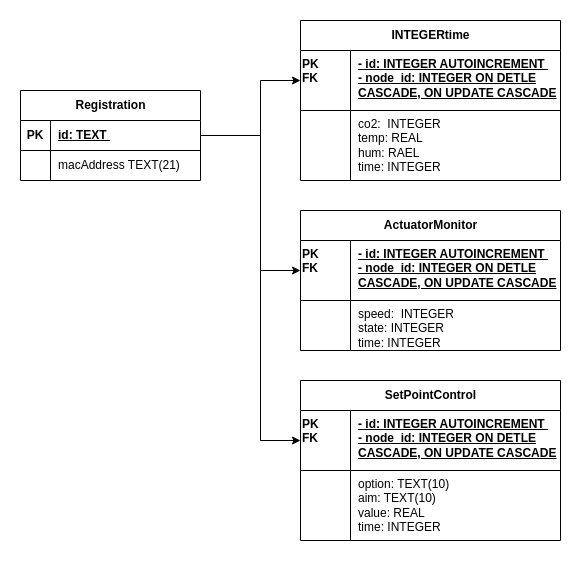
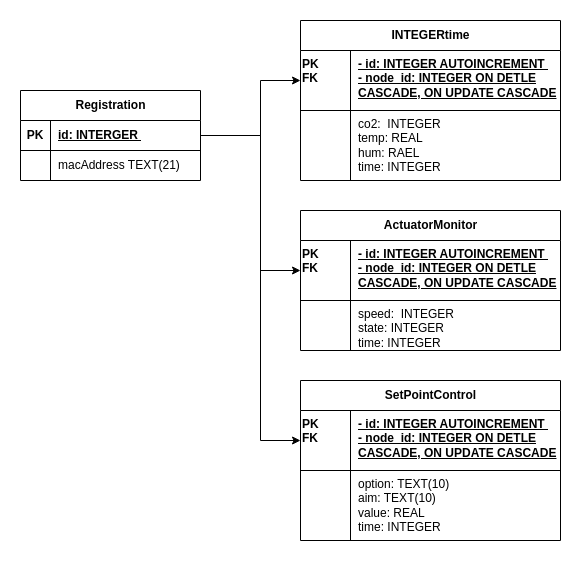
  <mxCell id="0" />
  <mxCell id="1" parent="0" />
  <mxCell id="2" value="Registration" style="shape=table;startSize=30;container=1;collapsible=1;childLayout=tableLayout;fixedRows=1;rowLines=0;fontStyle=1;align=center;resizeLast=1;html=1;" parent="1" vertex="1"><mxGeometry x="20" y="90" width="180" height="90" as="geometry" /></mxCell>
  <mxCell id="3" value="" style="shape=tableRow;horizontal=0;startSize=0;swimlaneHead=0;swimlaneBody=0;fillColor=none;collapsible=0;dropTarget=0;points=[[0,0.5],[1,0.5]];portConstraint=eastwest;top=0;left=0;right=0;bottom=1;" parent="2" vertex="1"><mxGeometry y="30" width="180" height="30" as="geometry" /></mxCell>
  <mxCell id="4" value="PK" style="shape=partialRectangle;connectable=0;fillColor=none;top=0;left=0;bottom=0;right=0;fontStyle=1;overflow=hidden;whiteSpace=wrap;html=1;" parent="3" vertex="1"><mxGeometry width="30" height="30" as="geometry"><mxRectangle width="30" height="30" as="alternateBounds" /></mxGeometry></mxCell>
- <mxCell id="5" value="id: TEXT&amp;nbsp;" style="shape=partialRectangle;connectable=0;fillColor=none;top=0;left=0;bottom=0;right=0;align=left;spacingLeft=6;fontStyle=5;overflow=hidden;whiteSpace=wrap;html=1;" parent="3" vertex="1"><mxGeometry x="30" width="150" height="30" as="geometry"><mxRectangle width="150" height="30" as="alternateBounds" /></mxGeometry></mxCell>
+ <mxCell id="5" value="id: INTERGER&amp;nbsp;" style="shape=partialRectangle;connectable=0;fillColor=none;top=0;left=0;bottom=0;right=0;align=left;spacingLeft=6;fontStyle=5;overflow=hidden;whiteSpace=wrap;html=1;" parent="3" vertex="1"><mxGeometry x="30" width="150" height="30" as="geometry"><mxRectangle width="150" height="30" as="alternateBounds" /></mxGeometry></mxCell>
  <mxCell id="6" value="" style="shape=tableRow;horizontal=0;startSize=0;swimlaneHead=0;swimlaneBody=0;fillColor=none;collapsible=0;dropTarget=0;points=[[0,0.5],[1,0.5]];portConstraint=eastwest;top=0;left=0;right=0;bottom=0;" parent="2" vertex="1"><mxGeometry y="60" width="180" height="30" as="geometry" /></mxCell>
  <mxCell id="7" value="" style="shape=partialRectangle;connectable=0;fillColor=none;top=0;left=0;bottom=0;right=0;editable=1;overflow=hidden;whiteSpace=wrap;html=1;" parent="6" vertex="1"><mxGeometry width="30" height="30" as="geometry"><mxRectangle width="30" height="30" as="alternateBounds" /></mxGeometry></mxCell>
  <mxCell id="8" value="macAddress TEXT(21)" style="shape=partialRectangle;connectable=0;fillColor=none;top=0;left=0;bottom=0;right=0;align=left;spacingLeft=6;overflow=hidden;whiteSpace=wrap;html=1;" parent="6" vertex="1"><mxGeometry x="30" width="150" height="30" as="geometry"><mxRectangle width="150" height="30" as="alternateBounds" /></mxGeometry></mxCell>
  <mxCell id="9" value="" style="endArrow=classic;html=1;rounded=0;exitX=1;exitY=0.5;exitDx=0;exitDy=0;" parent="1" source="3" edge="1"><mxGeometry width="50" height="50" relative="1" as="geometry"><mxPoint x="310" y="270" as="sourcePoint" /><mxPoint x="300" y="80" as="targetPoint" /><Array as="points"><mxPoint x="260" y="135" /><mxPoint x="260" y="80" /></Array></mxGeometry></mxCell>
  <mxCell id="10" value="" style="endArrow=classic;html=1;rounded=0;exitX=1;exitY=0.5;exitDx=0;exitDy=0;entryX=0;entryY=0.5;entryDx=0;entryDy=0;" parent="1" source="3" target="20" edge="1"><mxGeometry width="50" height="50" relative="1" as="geometry"><mxPoint x="310" y="340" as="sourcePoint" /><mxPoint x="300" y="420" as="targetPoint" /><Array as="points"><mxPoint x="260" y="135" /><mxPoint x="260" y="270" /></Array></mxGeometry></mxCell>
  <mxCell id="11" value="" style="endArrow=classic;html=1;rounded=0;exitX=1;exitY=0.5;exitDx=0;exitDy=0;entryX=0;entryY=0.5;entryDx=0;entryDy=0;" parent="1" source="3" target="27" edge="1"><mxGeometry width="50" height="50" relative="1" as="geometry"><mxPoint x="320" y="310" as="sourcePoint" /><mxPoint x="300" y="580" as="targetPoint" /><Array as="points"><mxPoint x="260" y="135" /><mxPoint x="260" y="440" /></Array></mxGeometry></mxCell>
  <mxCell id="12" value="INTEGERtime" style="shape=table;startSize=30;container=1;collapsible=1;childLayout=tableLayout;fixedRows=1;rowLines=0;fontStyle=1;align=center;resizeLast=1;html=1;" parent="1" vertex="1"><mxGeometry x="300" y="20" width="260" height="160" as="geometry" /></mxCell>
  <mxCell id="13" value="" style="shape=tableRow;horizontal=0;startSize=0;swimlaneHead=0;swimlaneBody=0;fillColor=none;collapsible=0;dropTarget=0;points=[[0,0.5],[1,0.5]];portConstraint=eastwest;top=0;left=0;right=0;bottom=1;" parent="12" vertex="1"><mxGeometry y="30" width="260" height="60" as="geometry" /></mxCell>
  <mxCell id="14" value="PK&lt;br&gt;FK" style="shape=partialRectangle;connectable=0;fillColor=none;top=0;left=0;bottom=0;right=0;fontStyle=1;overflow=hidden;whiteSpace=wrap;html=1;verticalAlign=top;align=left;" parent="13" vertex="1"><mxGeometry width="50" height="60" as="geometry"><mxRectangle width="50" height="60" as="alternateBounds" /></mxGeometry></mxCell>
  <mxCell id="15" value="- id: INTEGER AUTOINCREMENT&amp;nbsp;&lt;br&gt;- node_id: INTEGER ON DETLE CASCADE, ON UPDATE CASCADE" style="shape=partialRectangle;connectable=0;fillColor=none;top=0;left=0;bottom=0;right=0;align=left;spacingLeft=6;fontStyle=5;overflow=hidden;whiteSpace=wrap;html=1;verticalAlign=top;" parent="13" vertex="1"><mxGeometry x="50" width="210" height="60" as="geometry"><mxRectangle width="210" height="60" as="alternateBounds" /></mxGeometry></mxCell>
  <mxCell id="16" value="" style="shape=tableRow;horizontal=0;startSize=0;swimlaneHead=0;swimlaneBody=0;fillColor=none;collapsible=0;dropTarget=0;points=[[0,0.5],[1,0.5]];portConstraint=eastwest;top=0;left=0;right=0;bottom=0;" parent="12" vertex="1"><mxGeometry y="90" width="260" height="70" as="geometry" /></mxCell>
  <mxCell id="17" value="" style="shape=partialRectangle;connectable=0;fillColor=none;top=0;left=0;bottom=0;right=0;editable=1;overflow=hidden;whiteSpace=wrap;html=1;" parent="16" vertex="1"><mxGeometry width="50" height="70" as="geometry"><mxRectangle width="50" height="70" as="alternateBounds" /></mxGeometry></mxCell>
  <mxCell id="18" value="co2:&amp;nbsp; INTEGER&lt;br style=&quot;border-color: var(--border-color);&quot;&gt;temp: REAL&lt;br style=&quot;border-color: var(--border-color);&quot;&gt;hum: RAEL&lt;br style=&quot;border-color: var(--border-color);&quot;&gt;time: INTEGER" style="shape=partialRectangle;connectable=0;fillColor=none;top=0;left=0;bottom=0;right=0;align=left;spacingLeft=6;overflow=hidden;whiteSpace=wrap;html=1;verticalAlign=top;" parent="16" vertex="1"><mxGeometry x="50" width="210" height="70" as="geometry"><mxRectangle width="210" height="70" as="alternateBounds" /></mxGeometry></mxCell>
  <mxCell id="19" value="ActuatorMonitor" style="shape=table;startSize=30;container=1;collapsible=1;childLayout=tableLayout;fixedRows=1;rowLines=0;fontStyle=1;align=center;resizeLast=1;html=1;" parent="1" vertex="1"><mxGeometry x="300" y="210" width="260" height="140" as="geometry" /></mxCell>
  <mxCell id="20" value="" style="shape=tableRow;horizontal=0;startSize=0;swimlaneHead=0;swimlaneBody=0;fillColor=none;collapsible=0;dropTarget=0;points=[[0,0.5],[1,0.5]];portConstraint=eastwest;top=0;left=0;right=0;bottom=1;" parent="19" vertex="1"><mxGeometry y="30" width="260" height="60" as="geometry" /></mxCell>
  <mxCell id="21" value="PK&lt;br&gt;FK" style="shape=partialRectangle;connectable=0;fillColor=none;top=0;left=0;bottom=0;right=0;fontStyle=1;overflow=hidden;whiteSpace=wrap;html=1;verticalAlign=top;align=left;" parent="20" vertex="1"><mxGeometry width="50" height="60" as="geometry"><mxRectangle width="50" height="60" as="alternateBounds" /></mxGeometry></mxCell>
  <mxCell id="22" value="- id: INTEGER AUTOINCREMENT&amp;nbsp;&lt;br style=&quot;border-color: var(--border-color);&quot;&gt;- node_id: INTEGER ON DETLE CASCADE, ON UPDATE CASCADE" style="shape=partialRectangle;connectable=0;fillColor=none;top=0;left=0;bottom=0;right=0;align=left;spacingLeft=6;fontStyle=5;overflow=hidden;whiteSpace=wrap;html=1;verticalAlign=top;" parent="20" vertex="1"><mxGeometry x="50" width="210" height="60" as="geometry"><mxRectangle width="210" height="60" as="alternateBounds" /></mxGeometry></mxCell>
  <mxCell id="23" value="" style="shape=tableRow;horizontal=0;startSize=0;swimlaneHead=0;swimlaneBody=0;fillColor=none;collapsible=0;dropTarget=0;points=[[0,0.5],[1,0.5]];portConstraint=eastwest;top=0;left=0;right=0;bottom=0;" parent="19" vertex="1"><mxGeometry y="90" width="260" height="50" as="geometry" /></mxCell>
  <mxCell id="24" value="" style="shape=partialRectangle;connectable=0;fillColor=none;top=0;left=0;bottom=0;right=0;editable=1;overflow=hidden;whiteSpace=wrap;html=1;" parent="23" vertex="1"><mxGeometry width="50" height="50" as="geometry"><mxRectangle width="50" height="50" as="alternateBounds" /></mxGeometry></mxCell>
  <mxCell id="25" value="speed:&amp;nbsp; INTEGER&lt;br style=&quot;border-color: var(--border-color);&quot;&gt;state: INTEGER&lt;br style=&quot;border-color: var(--border-color);&quot;&gt;time: INTEGER" style="shape=partialRectangle;connectable=0;fillColor=none;top=0;left=0;bottom=0;right=0;align=left;spacingLeft=6;overflow=hidden;whiteSpace=wrap;html=1;verticalAlign=top;" parent="23" vertex="1"><mxGeometry x="50" width="210" height="50" as="geometry"><mxRectangle width="210" height="50" as="alternateBounds" /></mxGeometry></mxCell>
  <mxCell id="26" value="SetPointControl" style="shape=table;startSize=30;container=1;collapsible=1;childLayout=tableLayout;fixedRows=1;rowLines=0;fontStyle=1;align=center;resizeLast=1;html=1;" parent="1" vertex="1"><mxGeometry x="300" y="380" width="260" height="160" as="geometry" /></mxCell>
  <mxCell id="27" value="" style="shape=tableRow;horizontal=0;startSize=0;swimlaneHead=0;swimlaneBody=0;fillColor=none;collapsible=0;dropTarget=0;points=[[0,0.5],[1,0.5]];portConstraint=eastwest;top=0;left=0;right=0;bottom=1;" parent="26" vertex="1"><mxGeometry y="30" width="260" height="60" as="geometry" /></mxCell>
  <mxCell id="28" value="PK&lt;br&gt;FK" style="shape=partialRectangle;connectable=0;fillColor=none;top=0;left=0;bottom=0;right=0;fontStyle=1;overflow=hidden;whiteSpace=wrap;html=1;verticalAlign=top;align=left;" parent="27" vertex="1"><mxGeometry width="50" height="60" as="geometry"><mxRectangle width="50" height="60" as="alternateBounds" /></mxGeometry></mxCell>
  <mxCell id="29" value="- id: INTEGER AUTOINCREMENT&amp;nbsp;&lt;br style=&quot;border-color: var(--border-color);&quot;&gt;- node_id: INTEGER ON DETLE CASCADE, ON UPDATE CASCADE" style="shape=partialRectangle;connectable=0;fillColor=none;top=0;left=0;bottom=0;right=0;align=left;spacingLeft=6;fontStyle=5;overflow=hidden;whiteSpace=wrap;html=1;verticalAlign=top;" parent="27" vertex="1"><mxGeometry x="50" width="210" height="60" as="geometry"><mxRectangle width="210" height="60" as="alternateBounds" /></mxGeometry></mxCell>
  <mxCell id="30" value="" style="shape=tableRow;horizontal=0;startSize=0;swimlaneHead=0;swimlaneBody=0;fillColor=none;collapsible=0;dropTarget=0;points=[[0,0.5],[1,0.5]];portConstraint=eastwest;top=0;left=0;right=0;bottom=0;" parent="26" vertex="1"><mxGeometry y="90" width="260" height="70" as="geometry" /></mxCell>
  <mxCell id="31" value="" style="shape=partialRectangle;connectable=0;fillColor=none;top=0;left=0;bottom=0;right=0;editable=1;overflow=hidden;whiteSpace=wrap;html=1;" parent="30" vertex="1"><mxGeometry width="50" height="70" as="geometry"><mxRectangle width="50" height="70" as="alternateBounds" /></mxGeometry></mxCell>
  <mxCell id="32" value="option: TEXT(10)&lt;br&gt;aim: TEXT(10)&lt;br style=&quot;border-color: var(--border-color);&quot;&gt;value: REAL&lt;br style=&quot;border-color: var(--border-color);&quot;&gt;time: INTEGER" style="shape=partialRectangle;connectable=0;fillColor=none;top=0;left=0;bottom=0;right=0;align=left;spacingLeft=6;overflow=hidden;whiteSpace=wrap;html=1;verticalAlign=top;" parent="30" vertex="1"><mxGeometry x="50" width="210" height="70" as="geometry"><mxRectangle width="210" height="70" as="alternateBounds" /></mxGeometry></mxCell>
